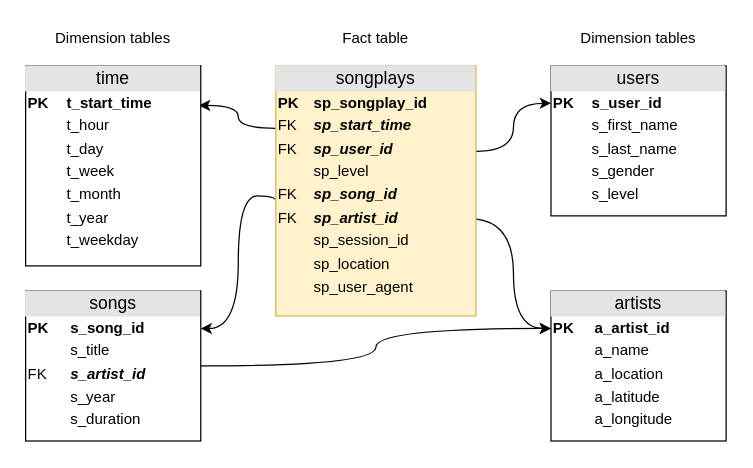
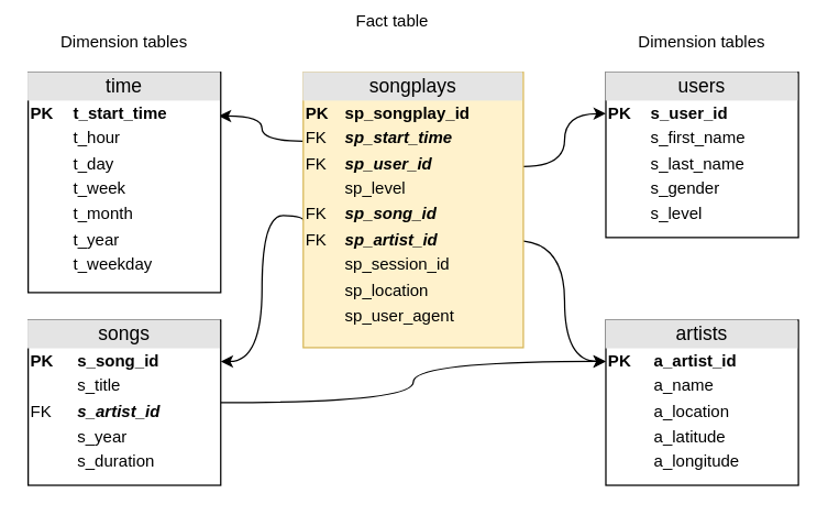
  <mxCell id="0" />
  <mxCell id="1" parent="0" />
  <mxCell id="2" style="edgeStyle=orthogonalEdgeStyle;curved=1;rounded=0;orthogonalLoop=1;jettySize=auto;html=1;exitX=0;exitY=0.25;exitDx=0;exitDy=0;entryX=0.99;entryY=0.198;entryDx=0;entryDy=0;entryPerimeter=0;" parent="1" source="6" target="7" edge="1"><mxGeometry relative="1" as="geometry" /></mxCell>
  <mxCell id="3" style="edgeStyle=orthogonalEdgeStyle;curved=1;rounded=0;orthogonalLoop=1;jettySize=auto;html=1;exitX=0.997;exitY=0.342;exitDx=0;exitDy=0;entryX=0;entryY=0.25;entryDx=0;entryDy=0;exitPerimeter=0;" parent="1" source="6" target="14" edge="1"><mxGeometry relative="1" as="geometry" /></mxCell>
  <mxCell id="4" style="edgeStyle=orthogonalEdgeStyle;curved=1;rounded=0;orthogonalLoop=1;jettySize=auto;html=1;exitX=0.006;exitY=0.546;exitDx=0;exitDy=0;entryX=1;entryY=0.25;entryDx=0;entryDy=0;exitPerimeter=0;" parent="1" source="6" target="9" edge="1"><mxGeometry relative="1" as="geometry"><Array as="points"><mxPoint x="190" y="156" /><mxPoint x="190" y="262" /></Array></mxGeometry></mxCell>
  <mxCell id="5" style="edgeStyle=orthogonalEdgeStyle;curved=1;rounded=0;orthogonalLoop=1;jettySize=auto;html=1;exitX=0.964;exitY=0.611;exitDx=0;exitDy=0;exitPerimeter=0;entryX=0;entryY=0.25;entryDx=0;entryDy=0;" parent="1" source="6" target="10" edge="1"><mxGeometry relative="1" as="geometry"><mxPoint x="399" y="242" as="targetPoint" /></mxGeometry></mxCell>
  <mxCell id="6" value="&lt;div style=&quot;text-align: center ; box-sizing: border-box ; width: 100% ; background: rgb(228 , 228 , 228) ; padding: 2px ; line-height: 120% ; font-size: 14px&quot;&gt;songplays&lt;/div&gt;&lt;table style=&quot;width: 100% ; font-size: 1em&quot; cellpadding=&quot;2&quot; cellspacing=&quot;0&quot;&gt;&lt;tbody&gt;&lt;tr&gt;&lt;td&gt;&lt;b&gt;PK&lt;/b&gt;&lt;/td&gt;&lt;td&gt;&lt;b&gt;sp_songplay_id&lt;/b&gt;&lt;/td&gt;&lt;/tr&gt;&lt;tr&gt;&lt;td&gt;FK&lt;/td&gt;&lt;td&gt;&lt;b&gt;&lt;i&gt;sp_start_time&lt;/i&gt;&lt;/b&gt;&lt;/td&gt;&lt;/tr&gt;&lt;tr&gt;&lt;td&gt;FK&lt;/td&gt;&lt;td&gt;&lt;i&gt;&lt;b&gt;sp_user_id&lt;/b&gt;&lt;/i&gt;&lt;/td&gt;&lt;/tr&gt;&lt;tr&gt;&lt;td&gt;&lt;br&gt;&lt;/td&gt;&lt;td&gt;sp_level&lt;/td&gt;&lt;/tr&gt;&lt;tr&gt;&lt;td&gt;FK&lt;/td&gt;&lt;td&gt;&lt;b&gt;&lt;i&gt;sp_song_id&lt;/i&gt;&lt;/b&gt;&lt;/td&gt;&lt;/tr&gt;&lt;tr&gt;&lt;td&gt;FK&lt;/td&gt;&lt;td&gt;&lt;b&gt;&lt;i&gt;sp_artist_id&lt;/i&gt;&lt;/b&gt;&lt;/td&gt;&lt;/tr&gt;&lt;tr&gt;&lt;td&gt;&lt;br&gt;&lt;/td&gt;&lt;td&gt;sp_session_id&lt;/td&gt;&lt;/tr&gt;&lt;tr&gt;&lt;td&gt;&lt;br&gt;&lt;/td&gt;&lt;td&gt;sp_location&lt;/td&gt;&lt;/tr&gt;&lt;tr&gt;&lt;td&gt;&lt;br&gt;&lt;/td&gt;&lt;td&gt;sp_user_agent&lt;/td&gt;&lt;/tr&gt;&lt;/tbody&gt;&lt;/table&gt;&lt;br&gt;" style="verticalAlign=top;align=left;overflow=fill;html=1;fillColor=#fff2cc;strokeColor=#d6b656;" parent="1" vertex="1"><mxGeometry x="220" y="52" width="160" height="200" as="geometry" /></mxCell>
  <mxCell id="7" value="&lt;div style=&quot;text-align: center ; box-sizing: border-box ; width: 100% ; background: rgb(228 , 228 , 228) ; padding: 2px ; font-size: 14px&quot;&gt;time&lt;/div&gt;&lt;table style=&quot;text-align: left ; width: 100% ; font-size: 1em&quot; cellpadding=&quot;2&quot; cellspacing=&quot;0&quot;&gt;&lt;tbody&gt;&lt;tr&gt;&lt;td&gt;&lt;b&gt;PK&lt;/b&gt;&lt;/td&gt;&lt;td&gt;&lt;b&gt;t_start_time&lt;/b&gt;&lt;/td&gt;&lt;/tr&gt;&lt;tr&gt;&lt;td&gt;&lt;br&gt;&lt;/td&gt;&lt;td&gt;t_hour&lt;/td&gt;&lt;/tr&gt;&lt;tr&gt;&lt;td&gt;&lt;/td&gt;&lt;td&gt;t_day&lt;br&gt;&lt;/td&gt;&lt;/tr&gt;&lt;tr&gt;&lt;td&gt;&lt;br&gt;&lt;/td&gt;&lt;td&gt;t_week&lt;/td&gt;&lt;/tr&gt;&lt;tr&gt;&lt;td&gt;&lt;br&gt;&lt;/td&gt;&lt;td&gt;t_month&lt;/td&gt;&lt;/tr&gt;&lt;tr&gt;&lt;td&gt;&lt;br&gt;&lt;/td&gt;&lt;td&gt;t_year&lt;/td&gt;&lt;/tr&gt;&lt;tr&gt;&lt;td&gt;&lt;br&gt;&lt;/td&gt;&lt;td&gt;t_weekday&lt;/td&gt;&lt;/tr&gt;&lt;/tbody&gt;&lt;/table&gt;" style="verticalAlign=top;align=left;overflow=fill;html=1;" parent="1" vertex="1"><mxGeometry x="20" y="52" width="140" height="160" as="geometry" /></mxCell>
  <mxCell id="8" style="edgeStyle=orthogonalEdgeStyle;curved=1;rounded=0;orthogonalLoop=1;jettySize=auto;html=1;exitX=1;exitY=0.5;exitDx=0;exitDy=0;entryX=0;entryY=0.25;entryDx=0;entryDy=0;" parent="1" source="9" target="10" edge="1"><mxGeometry relative="1" as="geometry" /></mxCell>
  <mxCell id="9" value="&lt;div style=&quot;text-align: center ; box-sizing: border-box ; width: 100% ; background: rgb(228 , 228 , 228) ; padding: 2px ; font-size: 14px&quot;&gt;songs&lt;/div&gt;&lt;table style=&quot;width: 100% ; font-size: 1em&quot; cellpadding=&quot;2&quot; cellspacing=&quot;0&quot;&gt;&lt;tbody&gt;&lt;tr&gt;&lt;td&gt;&lt;b&gt;PK&lt;/b&gt;&lt;/td&gt;&lt;td&gt;&lt;b&gt;s_song_id&lt;/b&gt;&lt;/td&gt;&lt;/tr&gt;&lt;tr&gt;&lt;td&gt;&lt;br&gt;&lt;/td&gt;&lt;td&gt;s_title&lt;/td&gt;&lt;/tr&gt;&lt;tr&gt;&lt;td&gt;FK&lt;/td&gt;&lt;td&gt;&lt;b&gt;&lt;i&gt;s_artist_id&lt;/i&gt;&lt;/b&gt;&lt;/td&gt;&lt;/tr&gt;&lt;tr&gt;&lt;td&gt;&lt;br&gt;&lt;/td&gt;&lt;td&gt;s_year&lt;/td&gt;&lt;/tr&gt;&lt;tr&gt;&lt;td&gt;&lt;br&gt;&lt;/td&gt;&lt;td&gt;s_duration&lt;/td&gt;&lt;/tr&gt;&lt;/tbody&gt;&lt;/table&gt;" style="verticalAlign=top;align=left;overflow=fill;html=1;" parent="1" vertex="1"><mxGeometry x="20" y="232" width="140" height="120" as="geometry" /></mxCell>
  <mxCell id="10" value="&lt;div style=&quot;text-align: center ; box-sizing: border-box ; width: 100% ; background: rgb(228 , 228 , 228) ; padding: 2px ; font-size: 14px&quot;&gt;artists&lt;/div&gt;&lt;table style=&quot;width: 100% ; font-size: 1em&quot; cellpadding=&quot;2&quot; cellspacing=&quot;0&quot;&gt;&lt;tbody&gt;&lt;tr&gt;&lt;td&gt;&lt;b&gt;PK&lt;/b&gt;&lt;/td&gt;&lt;td&gt;&lt;b&gt;a_artist_id&lt;/b&gt;&lt;/td&gt;&lt;/tr&gt;&lt;tr&gt;&lt;td&gt;&lt;br&gt;&lt;/td&gt;&lt;td&gt;a_name&lt;/td&gt;&lt;/tr&gt;&lt;tr&gt;&lt;td&gt;&lt;/td&gt;&lt;td&gt;a_location&lt;/td&gt;&lt;/tr&gt;&lt;tr&gt;&lt;td&gt;&lt;br&gt;&lt;/td&gt;&lt;td&gt;a_latitude&lt;/td&gt;&lt;/tr&gt;&lt;tr&gt;&lt;td&gt;&lt;br&gt;&lt;/td&gt;&lt;td&gt;a_longitude&lt;/td&gt;&lt;/tr&gt;&lt;/tbody&gt;&lt;/table&gt;" style="verticalAlign=top;align=left;overflow=fill;html=1;" parent="1" vertex="1"><mxGeometry x="440" y="232" width="140" height="120" as="geometry" /></mxCell>
- <mxCell id="11" value="Fact table" style="text;html=1;strokeColor=none;fillColor=none;align=center;verticalAlign=middle;whiteSpace=wrap;rounded=0;" parent="1" vertex="1"><mxGeometry x="265" y="20" width="70" height="20" as="geometry" /></mxCell>
+ <mxCell id="11" value="Fact table" style="text;html=1;strokeColor=none;fillColor=none;align=center;verticalAlign=middle;whiteSpace=wrap;rounded=0;" parent="1" vertex="1"><mxGeometry x="250" y="5" width="70" height="20" as="geometry" /></mxCell>
  <mxCell id="12" value="&lt;span&gt;Dimension tables&lt;br&gt;&lt;/span&gt;" style="text;html=1;strokeColor=none;fillColor=none;align=center;verticalAlign=middle;whiteSpace=wrap;rounded=0;" parent="1" vertex="1"><mxGeometry x="450" y="20" width="120" height="20" as="geometry" /></mxCell>
  <mxCell id="13" value="&lt;span&gt;Dimension tables&lt;br&gt;&lt;/span&gt;" style="text;html=1;strokeColor=none;fillColor=none;align=center;verticalAlign=middle;whiteSpace=wrap;rounded=0;" parent="1" vertex="1"><mxGeometry x="30" y="20" width="120" height="20" as="geometry" /></mxCell>
  <mxCell id="14" value="&lt;div style=&quot;text-align: center ; box-sizing: border-box ; width: 100% ; background: rgb(228 , 228 , 228) ; padding: 2px ; font-size: 14px&quot;&gt;users&lt;/div&gt;&lt;table style=&quot;width: 100% ; font-size: 1em&quot; cellpadding=&quot;2&quot; cellspacing=&quot;0&quot;&gt;&lt;tbody&gt;&lt;tr&gt;&lt;td&gt;&lt;b&gt;PK&lt;/b&gt;&lt;/td&gt;&lt;td&gt;&lt;b&gt;s_user_id&lt;/b&gt;&lt;/td&gt;&lt;/tr&gt;&lt;tr&gt;&lt;td&gt;&lt;br&gt;&lt;/td&gt;&lt;td&gt;s_first_name&lt;/td&gt;&lt;/tr&gt;&lt;tr&gt;&lt;td&gt;&lt;/td&gt;&lt;td&gt;s_last_name&lt;/td&gt;&lt;/tr&gt;&lt;tr&gt;&lt;td&gt;&lt;br&gt;&lt;/td&gt;&lt;td&gt;s_gender&lt;/td&gt;&lt;/tr&gt;&lt;tr&gt;&lt;td&gt;&lt;br&gt;&lt;/td&gt;&lt;td&gt;s_level&lt;/td&gt;&lt;/tr&gt;&lt;/tbody&gt;&lt;/table&gt;" style="verticalAlign=top;align=left;overflow=fill;html=1;" vertex="1" parent="1"><mxGeometry x="440" y="52" width="140" height="120" as="geometry" /></mxCell>
